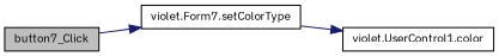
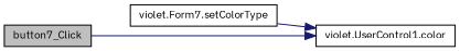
  digraph {
    fontname="IBM Plex Sans"
    rankdir=LR
    node [color=black fillcolor=white fontname="IBM Plex Sans" fontsize=10 shape=record style=filled]
    edge [color=midnightblue fontname="IBM Plex Sans" fontsize=10 labelfontname=Helvetica labelfontsize=10 style=solid]
    n1 [fillcolor=grey75 fontcolor=black height=0.2 label=button7_Click width=0.4]
    n2 [height=0.2 label="violet.Form7.setColorType" width=0.4]
    n3 [height=0.2 label="violet.UserControl1.color" width=0.4]
-   n1 -> n2
+   n1 -> n3
    n2 -> n3
  }
